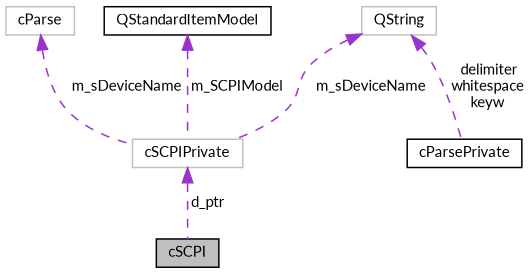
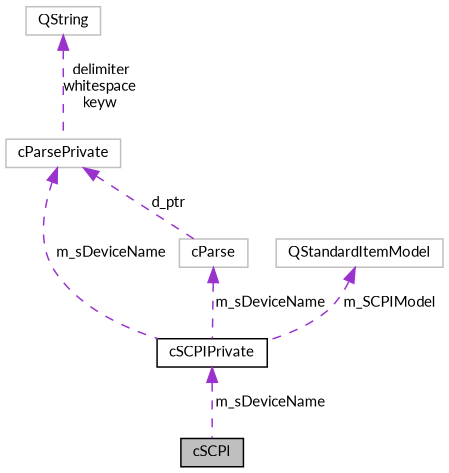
  digraph {
    fontname=Lato
    node [color=black fillcolor=white fontname=Lato fontsize=10 shape=record style=filled]
    edge [color=darkorchid3 dir=back fontname=Lato fontsize=10 labelfontname=Helvetica labelfontsize=10 style=dashed]
    n1 [fillcolor=grey75 fontcolor=black height=0.2 label=cSCPI width=0.4]
-   n2 [color=grey75 height=0.2 label=cSCPIPrivate width=0.4]
+   n2 [height=0.2 label=cSCPIPrivate width=0.4]
    n3 [color=grey75 height=0.2 label=cParse width=0.4]
-   n4 [height=0.2 label=cParsePrivate width=0.4]
+   n4 [color=grey75 height=0.2 label=cParsePrivate width=0.4]
    n5 [color=grey75 height=0.2 label=QString width=0.4]
-   n6 [height=0.2 label=QStandardItemModel width=0.4]
-   n2 -> n1 [label=" d_ptr"]
+   n6 [color=grey75 height=0.2 label=QStandardItemModel width=0.4]
+   n2 -> n1 [label=" m_sDeviceName"]
    n3 -> n2 [label=" m_sDeviceName"]
-   n5 -> n2 [label=" m_sDeviceName"]
+   n4 -> n3 [label=" d_ptr"]
+   n4 -> n2 [label=" m_sDeviceName"]
    n5 -> n4 [label=" delimiter\nwhitespace\nkeyw"]
    n6 -> n2 [label=" m_SCPIModel"]
  }
